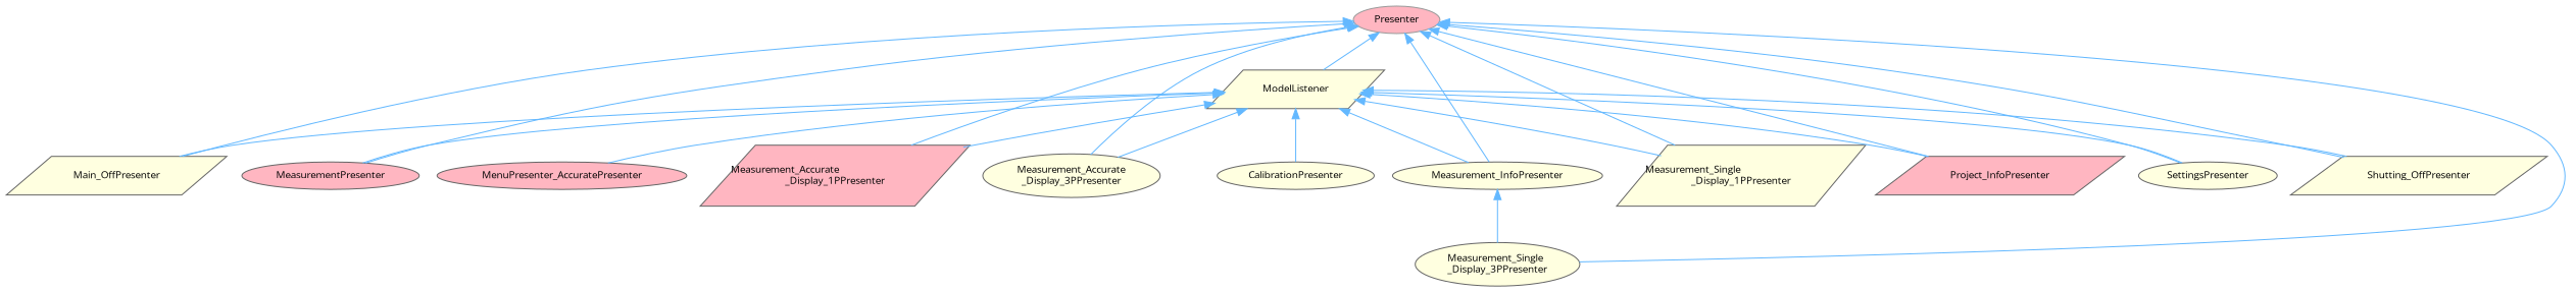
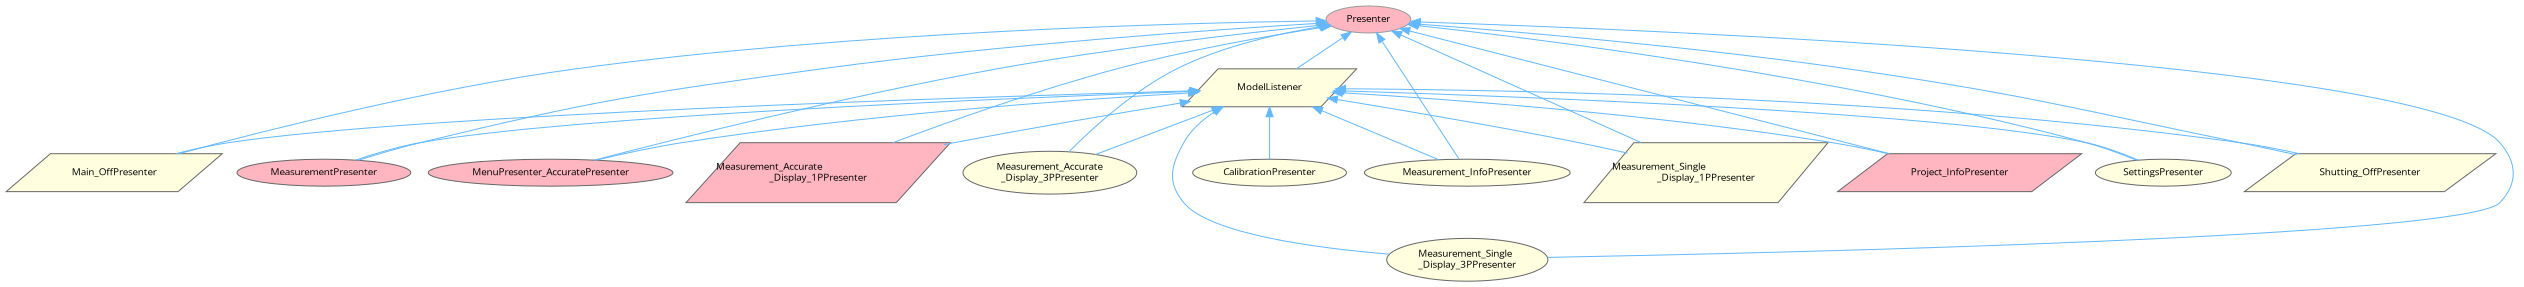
  digraph {
    fontname="Open Sans"
    rankdir=TB
    node [color=grey40 fillcolor=lightyellow fontname="Open Sans" fontsize=10 shape=ellipse style=filled]
    edge [color=steelblue1 dir=back fontname="Open Sans" fontsize=10 labelfontname=Helvetica labelfontsize=10 style=solid]
    n1 [height=0.2 label=ModelListener shape=parallelogram width=0.4]
    n2 [height=0.2 label=CalibrationPresenter width=0.4]
    n3 [height=0.2 label=Main_OffPresenter shape=parallelogram width=0.4]
    n4 [fillcolor=lightpink height=0.2 label=MeasurementPresenter width=0.4]
    n5 [fillcolor=lightpink height=0.2 label=MenuPresenter_AccuratePresenter width=0.4]
    n6 [fillcolor=lightpink height=0.2 label="Measurement_Accurate\l_Display_1PPresenter" shape=parallelogram width=0.4]
    n7 [height=0.2 label="Measurement_Accurate\l_Display_3PPresenter" width=0.4]
    n8 [height=0.2 label=Measurement_InfoPresenter width=0.4]
    n9 [height=0.2 label="Measurement_Single\l_Display_1PPresenter" shape=parallelogram width=0.4]
    n10 [height=0.2 label="Measurement_Single\l_Display_3PPresenter" width=0.4]
    n11 [fillcolor=lightpink height=0.2 label=Project_InfoPresenter shape=parallelogram width=0.4]
    n12 [height=0.2 label=SettingsPresenter width=0.4]
    n13 [height=0.2 label=Shutting_OffPresenter shape=parallelogram width=0.4]
    n14 [color=grey60 fillcolor=lightpink height=0.2 label=Presenter width=0.4]
    n1 -> n2
    n1 -> n3
    n1 -> n4
    n1 -> n5
    n1 -> n6
    n1 -> n7
    n1 -> n8
    n1 -> n9
-   n8 -> n10
+   n1 -> n10
    n1 -> n11
    n1 -> n12
    n1 -> n13
    n14 -> n1
    n14 -> n3
    n14 -> n4
+   n14 -> n5
    n14 -> n6
    n14 -> n7
    n14 -> n8
    n14 -> n9
    n14 -> n10
    n14 -> n11
    n14 -> n12
    n14 -> n13
  }
